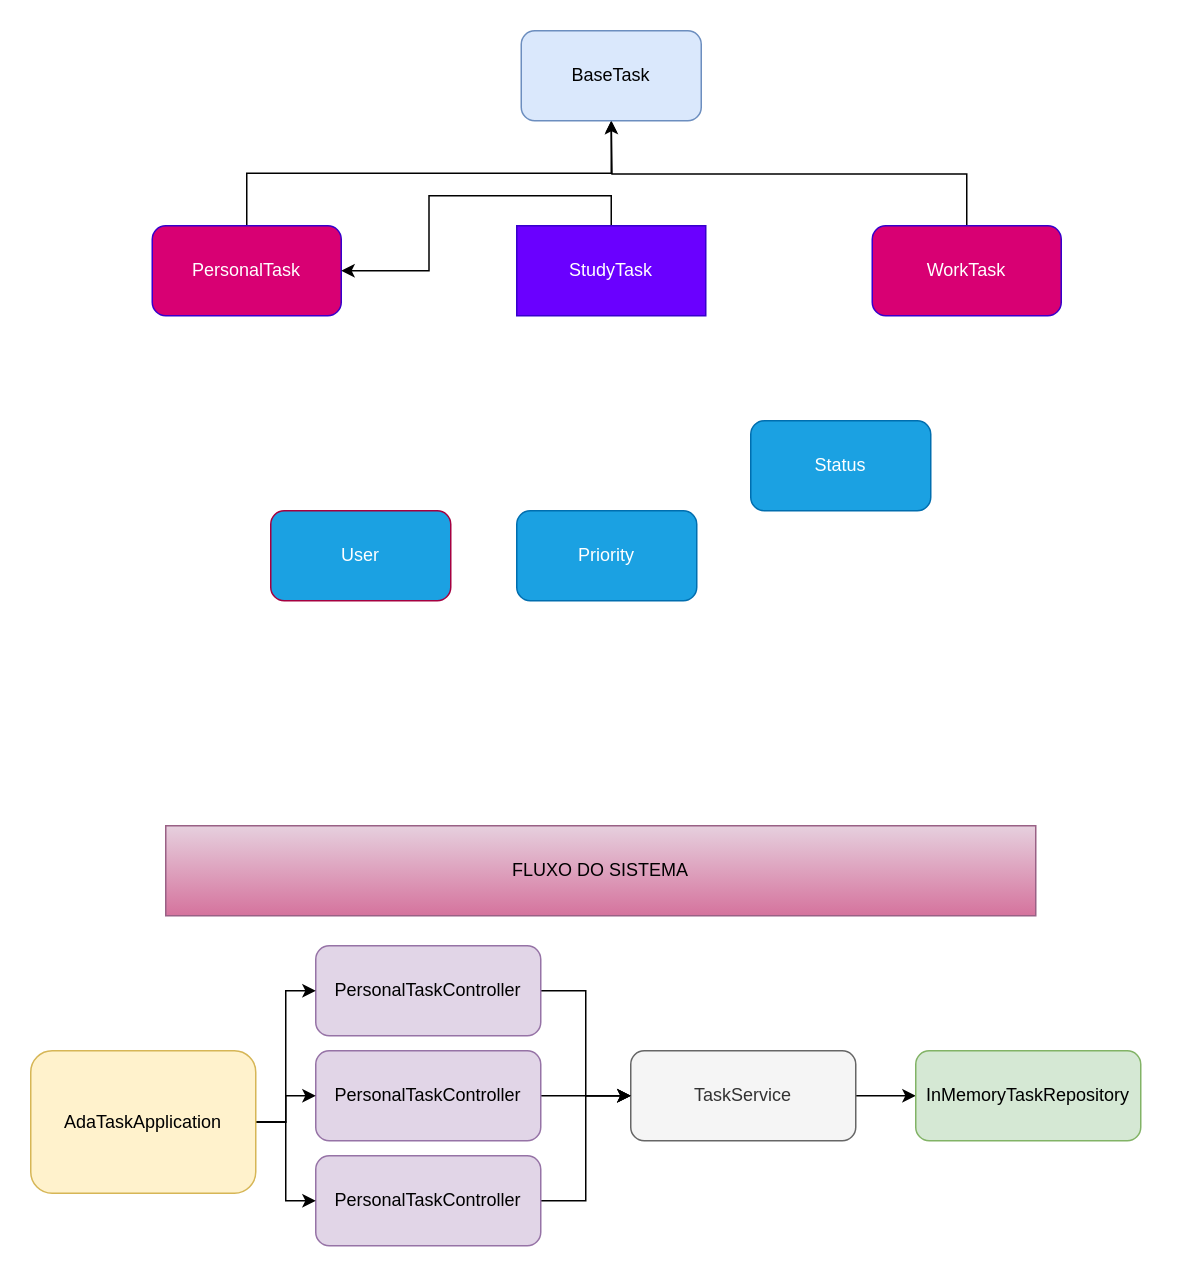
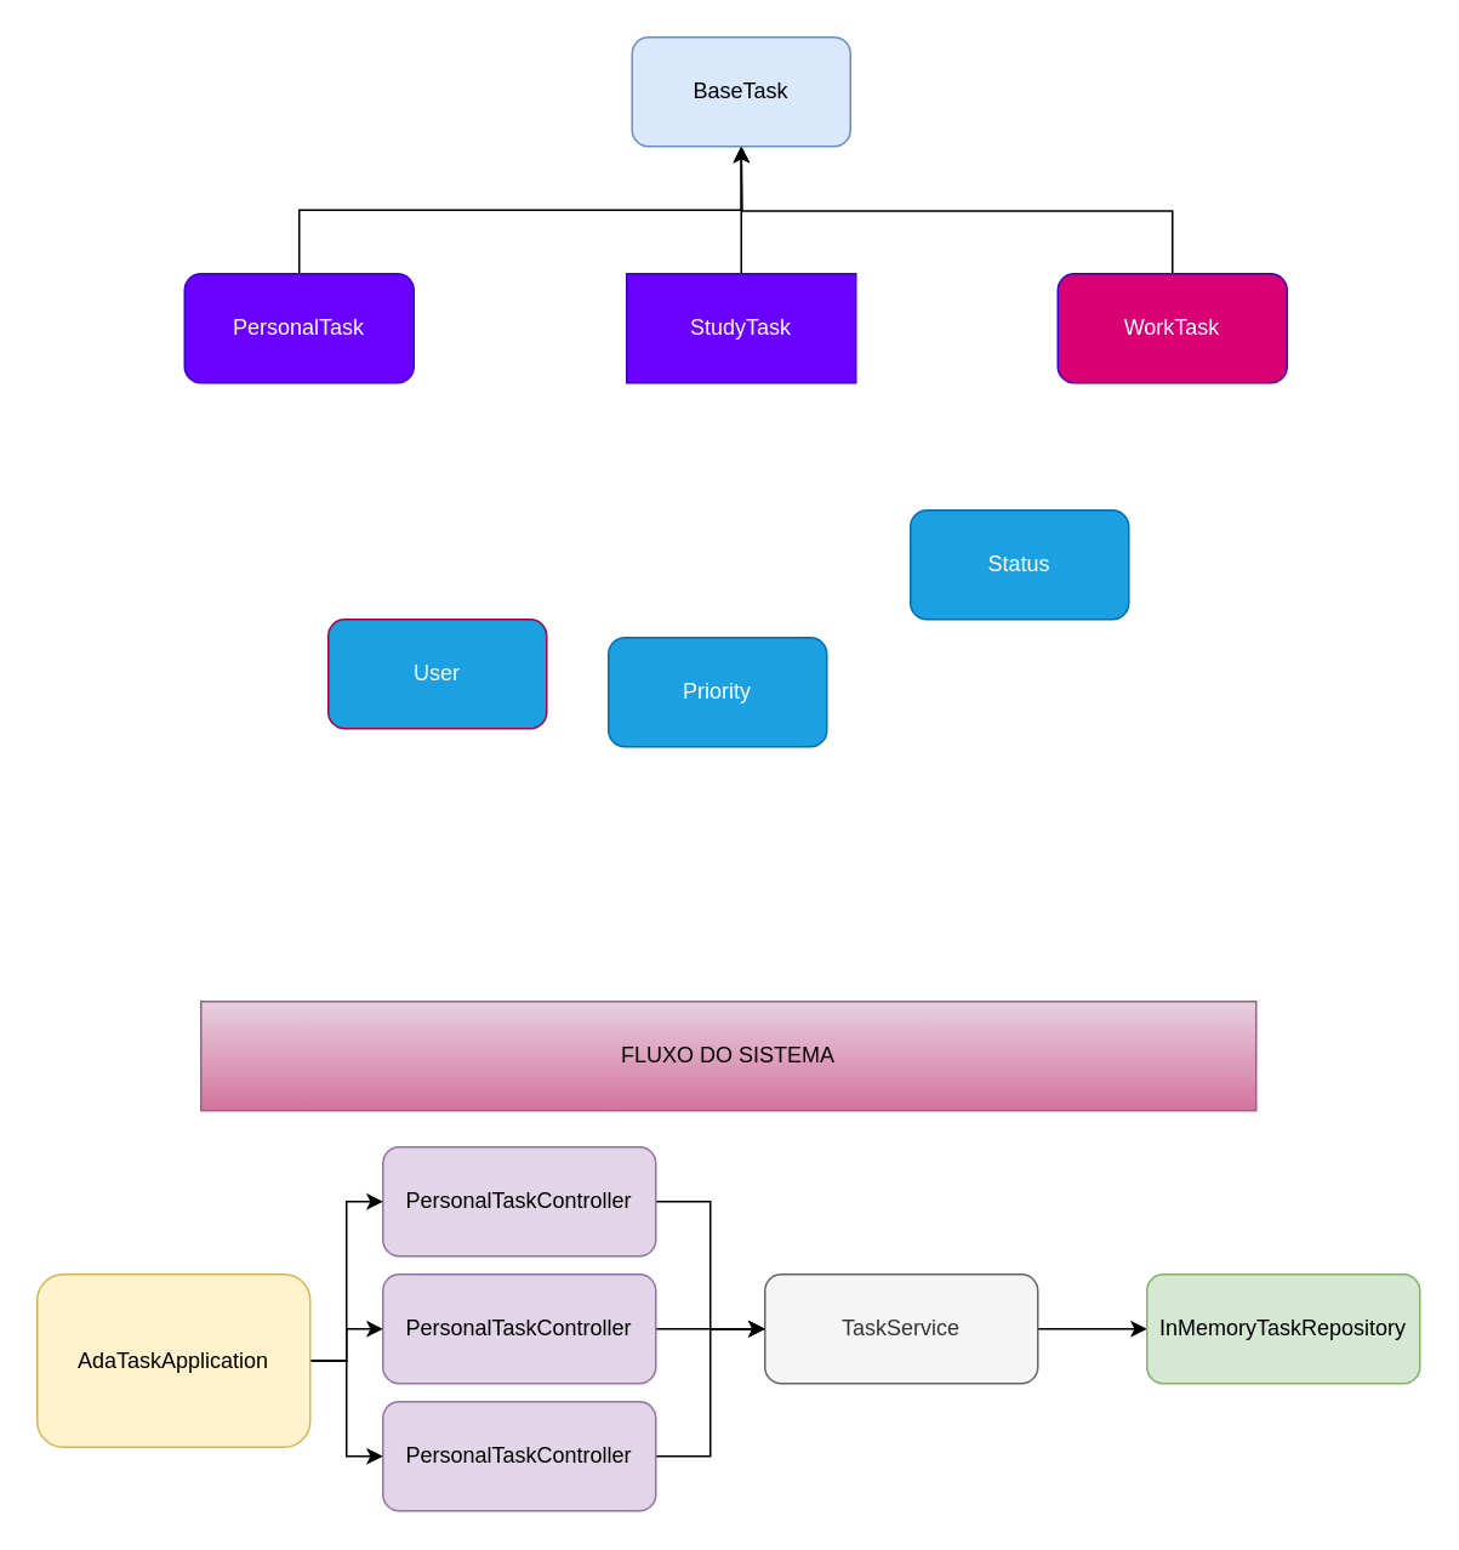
  <mxCell id="0" />
  <mxCell id="1" parent="0" />
  <mxCell id="2" style="edgeStyle=orthogonalEdgeStyle;rounded=0;orthogonalLoop=1;jettySize=auto;html=1;exitX=0.5;exitY=0;exitDx=0;exitDy=0;endArrow=open;" edge="1" parent="1" source="3" target="8"><mxGeometry relative="1" as="geometry" /></mxCell>
- <mxCell id="3" value="PersonalTask" style="rounded=1;whiteSpace=wrap;html=1;fillColor=#d80073;strokeColor=#3700CC;fontColor=#ffffff;" vertex="1" parent="1"><mxGeometry x="101" y="150" width="126" height="60" as="geometry" /></mxCell>
- <mxCell id="4" style="edgeStyle=orthogonalEdgeStyle;rounded=0;orthogonalLoop=1;jettySize=auto;html=1;exitX=0.5;exitY=0;exitDx=0;exitDy=0;" edge="1" parent="1" source="5" target="3"><mxGeometry relative="1" as="geometry" /></mxCell>
+ <mxCell id="3" value="PersonalTask" style="rounded=1;whiteSpace=wrap;html=1;fillColor=#6a00ff;strokeColor=#3700CC;fontColor=#ffffff;" vertex="1" parent="1"><mxGeometry x="101" y="150" width="126" height="60" as="geometry" /></mxCell>
+ <mxCell id="4" style="edgeStyle=orthogonalEdgeStyle;rounded=0;orthogonalLoop=1;jettySize=auto;html=1;exitX=0.5;exitY=0;exitDx=0;exitDy=0;entryX=0.5;entryY=1;entryDx=0;entryDy=0;" edge="1" parent="1" source="5" target="8"><mxGeometry relative="1" as="geometry" /></mxCell>
  <mxCell id="5" value="StudyTask" style="whiteSpace=wrap;html=1;fillColor=#6a00ff;strokeColor=#3700CC;fontColor=#ffffff;rounded=0;" vertex="1" parent="1"><mxGeometry x="344" y="150" width="126" height="60" as="geometry" /></mxCell>
  <mxCell id="6" style="edgeStyle=orthogonalEdgeStyle;rounded=0;orthogonalLoop=1;jettySize=auto;html=1;exitX=0.5;exitY=0;exitDx=0;exitDy=0;" edge="1" parent="1" source="7"><mxGeometry relative="1" as="geometry"><mxPoint x="407" y="80" as="targetPoint" /></mxGeometry></mxCell>
  <mxCell id="7" value="WorkTask" style="rounded=1;whiteSpace=wrap;html=1;fillColor=#d80073;strokeColor=#3700CC;fontColor=#ffffff;" vertex="1" parent="1"><mxGeometry x="581" y="150" width="126" height="60" as="geometry" /></mxCell>
  <mxCell id="8" value="BaseTask" style="rounded=1;whiteSpace=wrap;html=1;fillColor=#dae8fc;strokeColor=#6c8ebf;" vertex="1" parent="1"><mxGeometry x="347" y="20" width="120" height="60" as="geometry" /></mxCell>
  <mxCell id="9" style="edgeStyle=orthogonalEdgeStyle;rounded=0;orthogonalLoop=1;jettySize=auto;html=1;exitX=1;exitY=0.5;exitDx=0;exitDy=0;entryX=0;entryY=0.5;entryDx=0;entryDy=0;" edge="1" parent="1" source="10" target="11"><mxGeometry relative="1" as="geometry" /></mxCell>
  <mxCell id="10" value="TaskService" style="rounded=1;whiteSpace=wrap;html=1;fillColor=#f5f5f5;strokeColor=#666666;fontColor=#333333;" vertex="1" parent="1"><mxGeometry x="420" y="700" width="150" height="60" as="geometry" /></mxCell>
- <mxCell id="11" value="InMemoryTaskRepository" style="rounded=1;whiteSpace=wrap;html=1;fillColor=#d5e8d4;strokeColor=#82b366;" vertex="1" parent="1"><mxGeometry x="610" y="700" width="150" height="60" as="geometry" /></mxCell>
+ <mxCell id="11" value="InMemoryTaskRepository" style="rounded=1;whiteSpace=wrap;html=1;fillColor=#d5e8d4;strokeColor=#82b366;" vertex="1" parent="1"><mxGeometry x="630" y="700" width="150" height="60" as="geometry" /></mxCell>
  <mxCell id="12" style="edgeStyle=orthogonalEdgeStyle;rounded=0;orthogonalLoop=1;jettySize=auto;html=1;exitX=1;exitY=0.5;exitDx=0;exitDy=0;entryX=0;entryY=0.5;entryDx=0;entryDy=0;" edge="1" parent="1" source="13" target="10"><mxGeometry relative="1" as="geometry" /></mxCell>
  <mxCell id="13" value="PersonalTaskController" style="rounded=1;whiteSpace=wrap;html=1;fillColor=#e1d5e7;strokeColor=#9673a6;" vertex="1" parent="1"><mxGeometry x="210" y="630" width="150" height="60" as="geometry" /></mxCell>
  <mxCell id="14" style="edgeStyle=orthogonalEdgeStyle;rounded=0;orthogonalLoop=1;jettySize=auto;html=1;exitX=1;exitY=0.5;exitDx=0;exitDy=0;" edge="1" parent="1" source="15"><mxGeometry relative="1" as="geometry"><mxPoint x="420" y="730" as="targetPoint" /></mxGeometry></mxCell>
  <mxCell id="15" value="PersonalTaskController" style="rounded=1;whiteSpace=wrap;html=1;fillColor=#e1d5e7;strokeColor=#9673a6;" vertex="1" parent="1"><mxGeometry x="210" y="700" width="150" height="60" as="geometry" /></mxCell>
  <mxCell id="16" style="edgeStyle=orthogonalEdgeStyle;rounded=0;orthogonalLoop=1;jettySize=auto;html=1;exitX=1;exitY=0.5;exitDx=0;exitDy=0;entryX=0;entryY=0.5;entryDx=0;entryDy=0;" edge="1" parent="1" source="17" target="10"><mxGeometry relative="1" as="geometry" /></mxCell>
  <mxCell id="17" value="PersonalTaskController" style="rounded=1;whiteSpace=wrap;html=1;fillColor=#e1d5e7;strokeColor=#9673a6;" vertex="1" parent="1"><mxGeometry x="210" y="770" width="150" height="60" as="geometry" /></mxCell>
  <mxCell id="18" style="edgeStyle=orthogonalEdgeStyle;rounded=0;orthogonalLoop=1;jettySize=auto;html=1;exitX=1;exitY=0.5;exitDx=0;exitDy=0;entryX=0;entryY=0.5;entryDx=0;entryDy=0;" edge="1" parent="1" source="21" target="15"><mxGeometry relative="1" as="geometry" /></mxCell>
  <mxCell id="19" style="edgeStyle=orthogonalEdgeStyle;rounded=0;orthogonalLoop=1;jettySize=auto;html=1;exitX=1;exitY=0.5;exitDx=0;exitDy=0;entryX=0;entryY=0.5;entryDx=0;entryDy=0;" edge="1" parent="1" source="21" target="13"><mxGeometry relative="1" as="geometry" /></mxCell>
  <mxCell id="20" style="edgeStyle=orthogonalEdgeStyle;rounded=0;orthogonalLoop=1;jettySize=auto;html=1;exitX=1;exitY=0.5;exitDx=0;exitDy=0;entryX=0;entryY=0.5;entryDx=0;entryDy=0;" edge="1" parent="1" source="21" target="17"><mxGeometry relative="1" as="geometry" /></mxCell>
  <mxCell id="21" value="AdaTaskApplication" style="rounded=1;whiteSpace=wrap;html=1;fillColor=#fff2cc;strokeColor=#d6b656;" vertex="1" parent="1"><mxGeometry x="20" y="700" width="150" height="95" as="geometry" /></mxCell>
  <mxCell id="22" value="FLUXO DO SISTEMA" style="rounded=0;whiteSpace=wrap;html=1;fillColor=#e6d0de;strokeColor=#996185;gradientColor=#d5739d;" vertex="1" parent="1"><mxGeometry x="110" y="550" width="580" height="60" as="geometry" /></mxCell>
  <mxCell id="23" value="User" style="rounded=1;whiteSpace=wrap;html=1;fillColor=#1ba1e2;fontColor=#ffffff;strokeColor=#A50040;" vertex="1" parent="1"><mxGeometry x="180" y="340" width="120" height="60" as="geometry" /></mxCell>
- <mxCell id="24" value="Priority" style="rounded=1;whiteSpace=wrap;html=1;fillColor=#1ba1e2;fontColor=#ffffff;strokeColor=#006EAF;" vertex="1" parent="1"><mxGeometry x="344" y="340" width="120" height="60" as="geometry" /></mxCell>
+ <mxCell id="24" value="Priority" style="rounded=1;whiteSpace=wrap;html=1;fillColor=#1ba1e2;fontColor=#ffffff;strokeColor=#006EAF;" vertex="1" parent="1"><mxGeometry x="334" y="350" width="120" height="60" as="geometry" /></mxCell>
  <mxCell id="25" value="Status" style="rounded=1;whiteSpace=wrap;html=1;fillColor=#1ba1e2;fontColor=#ffffff;strokeColor=#006EAF;" vertex="1" parent="1"><mxGeometry x="500" y="280" width="120" height="60" as="geometry" /></mxCell>
